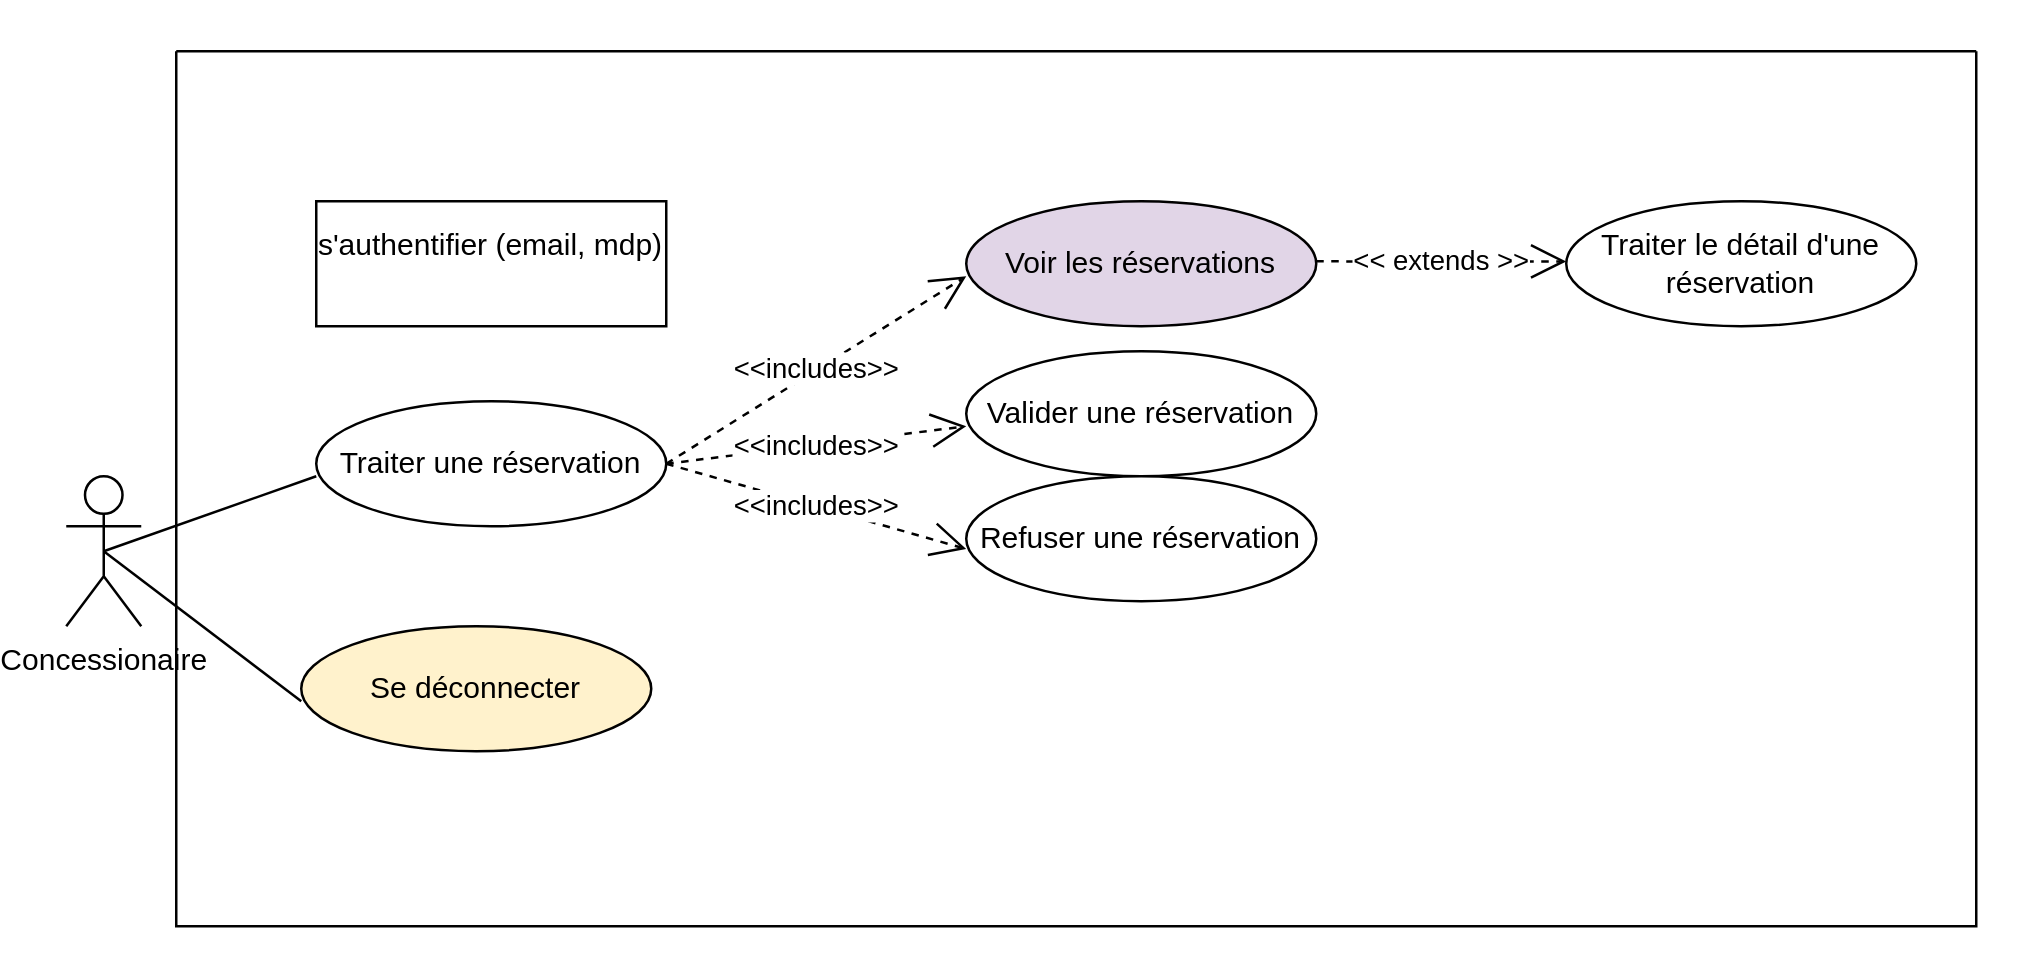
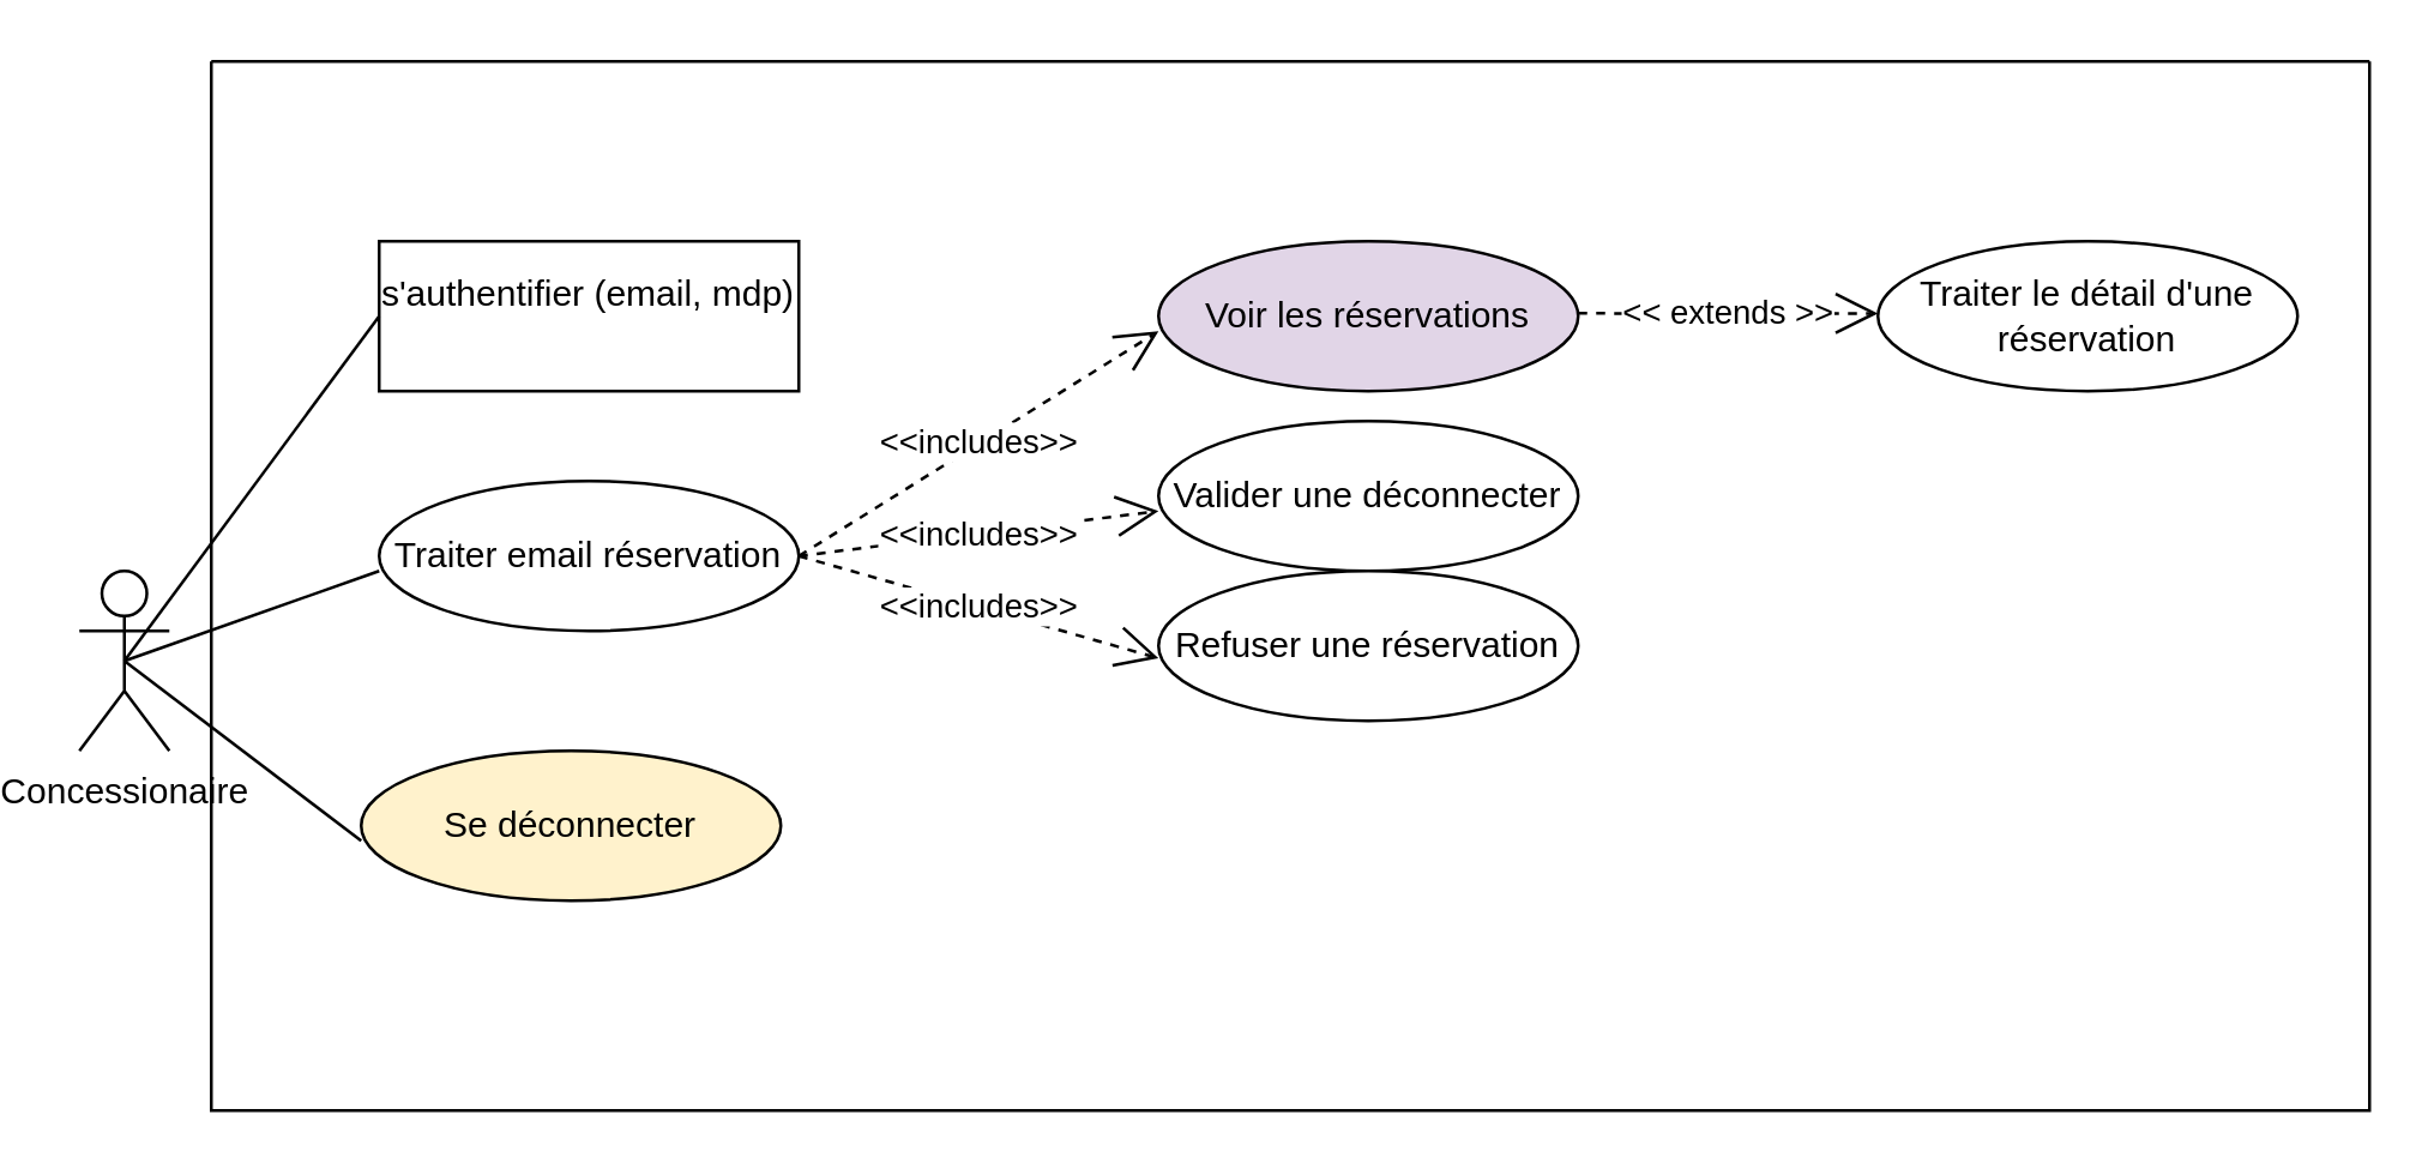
  <mxCell id="0" />
  <mxCell id="1" parent="0" />
  <mxCell id="2" value="&lt;div&gt;s'authentifier (email, mdp)&lt;/div&gt;&lt;div&gt;&lt;br&gt;&lt;/div&gt;" style="whiteSpace=wrap;html=1;rounded=0;" parent="1" vertex="1"><mxGeometry x="120" y="80" width="140" height="50" as="geometry" /></mxCell>
  <mxCell id="3" value="Voir les réservations" style="ellipse;whiteSpace=wrap;html=1;fillColor=#e1d5e7;" parent="1" vertex="1"><mxGeometry x="380" y="80" width="140" height="50" as="geometry" /></mxCell>
  <mxCell id="4" value="Traiter le détail d'une réservation" style="ellipse;whiteSpace=wrap;html=1;" parent="1" vertex="1"><mxGeometry x="620" y="80" width="140" height="50" as="geometry" /></mxCell>
- <mxCell id="5" value="Valider une réservation" style="ellipse;whiteSpace=wrap;html=1;" parent="1" vertex="1"><mxGeometry x="380" y="140" width="140" height="50" as="geometry" /></mxCell>
+ <mxCell id="5" value="Valider une déconnecter" style="ellipse;whiteSpace=wrap;html=1;" parent="1" vertex="1"><mxGeometry x="380" y="140" width="140" height="50" as="geometry" /></mxCell>
  <mxCell id="6" value="Refuser une réservation" style="ellipse;whiteSpace=wrap;html=1;" parent="1" vertex="1"><mxGeometry x="380" y="190" width="140" height="50" as="geometry" /></mxCell>
- <mxCell id="7" value="Traiter une réservation" style="ellipse;whiteSpace=wrap;html=1;" parent="1" vertex="1"><mxGeometry x="120" y="160" width="140" height="50" as="geometry" /></mxCell>
+ <mxCell id="7" value="Traiter email réservation" style="ellipse;whiteSpace=wrap;html=1;" parent="1" vertex="1"><mxGeometry x="120" y="160" width="140" height="50" as="geometry" /></mxCell>
  <mxCell id="8" value="&lt;div&gt;Concessionaire&lt;/div&gt;&lt;div&gt;&lt;br&gt;&lt;/div&gt;" style="shape=umlActor;verticalLabelPosition=bottom;verticalAlign=top;html=1;" parent="1" vertex="1"><mxGeometry x="20" y="190" width="30" height="60" as="geometry" /></mxCell>
  <mxCell id="9" value="&amp;lt;&amp;lt;includes&amp;gt;&amp;gt;" style="endArrow=open;endSize=12;dashed=1;html=1;rounded=0;exitX=1;exitY=0.5;exitDx=0;exitDy=0;" parent="1" source="7" edge="1"><mxGeometry width="160" relative="1" as="geometry"><mxPoint x="220" y="110" as="sourcePoint" /><mxPoint x="380" y="110" as="targetPoint" /></mxGeometry></mxCell>
  <mxCell id="10" value="&amp;lt;&amp;lt;includes&amp;gt;&amp;gt;" style="endArrow=open;endSize=12;dashed=1;html=1;rounded=0;exitX=1;exitY=0.5;exitDx=0;exitDy=0;" parent="1" source="7" edge="1"><mxGeometry width="160" relative="1" as="geometry"><mxPoint x="220" y="170" as="sourcePoint" /><mxPoint x="380" y="170" as="targetPoint" /><mxPoint as="offset" /></mxGeometry></mxCell>
  <mxCell id="11" value="&amp;lt;&amp;lt;includes&amp;gt;&amp;gt;" style="endArrow=open;endSize=12;dashed=1;html=1;rounded=0;exitX=1;exitY=0.5;exitDx=0;exitDy=0;" parent="1" source="7" edge="1"><mxGeometry width="160" relative="1" as="geometry"><mxPoint x="220" y="219.09" as="sourcePoint" /><mxPoint x="380" y="219.09" as="targetPoint" /></mxGeometry></mxCell>
  <mxCell id="12" value="&amp;lt;&amp;lt; extends &amp;gt;&amp;gt;" style="endArrow=open;endSize=12;dashed=1;html=1;rounded=0;" parent="1" edge="1"><mxGeometry width="160" relative="1" as="geometry"><mxPoint x="520" y="104" as="sourcePoint" /><mxPoint x="620" y="104.09" as="targetPoint" /><Array as="points"><mxPoint x="540" y="104.09" /></Array></mxGeometry></mxCell>
+ <mxCell id="13" value="" style="endArrow=none;html=1;rounded=0;exitX=0.5;exitY=0.5;exitDx=0;exitDy=0;exitPerimeter=0;entryX=0;entryY=0.5;entryDx=0;entryDy=0;" parent="1" source="8" target="2" edge="1"><mxGeometry width="50" height="50" relative="1" as="geometry"><mxPoint x="100" y="170" as="sourcePoint" /><mxPoint x="150" y="120" as="targetPoint" /></mxGeometry></mxCell>
  <mxCell id="14" value="" style="endArrow=none;html=1;rounded=0;exitX=0.5;exitY=0.5;exitDx=0;exitDy=0;exitPerimeter=0;" parent="1" source="8" edge="1"><mxGeometry width="50" height="50" relative="1" as="geometry"><mxPoint x="70" y="240" as="sourcePoint" /><mxPoint x="120" y="190" as="targetPoint" /></mxGeometry></mxCell>
  <mxCell id="15" value="" style="swimlane;startSize=0;" parent="1" vertex="1"><mxGeometry x="64" y="20" width="720" height="350" as="geometry" /></mxCell>
  <mxCell id="16" value="Se déconnecter" style="ellipse;whiteSpace=wrap;html=1;fillColor=#fff2cc;" parent="15" vertex="1"><mxGeometry x="50" y="230" width="140" height="50" as="geometry" /></mxCell>
  <mxCell id="17" value="" style="endArrow=none;html=1;rounded=0;exitX=0.5;exitY=0.5;exitDx=0;exitDy=0;exitPerimeter=0;" parent="15" source="8" edge="1"><mxGeometry width="50" height="50" relative="1" as="geometry"><mxPoint y="310" as="sourcePoint" /><mxPoint x="50" y="260" as="targetPoint" /></mxGeometry></mxCell>
